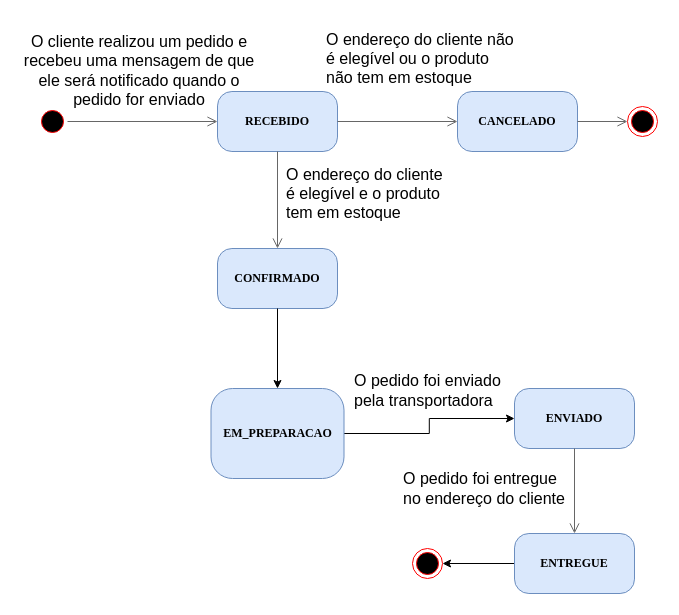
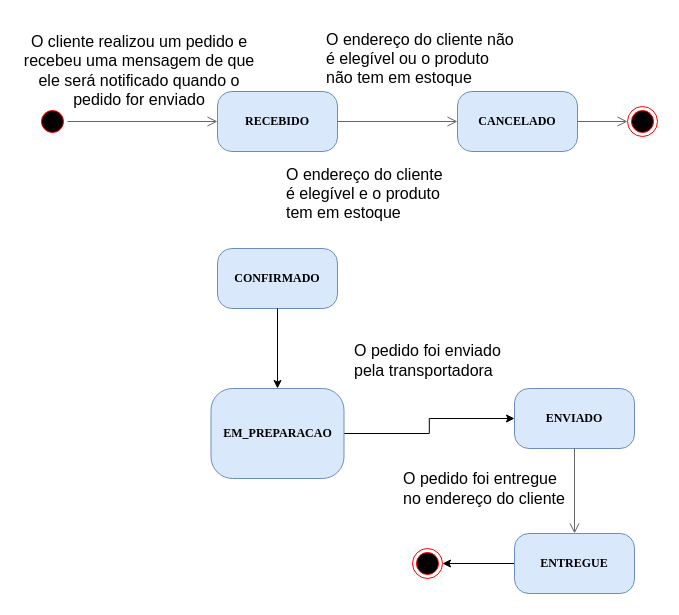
  <mxCell id="0" />
  <mxCell id="1" parent="0" />
  <mxCell id="2" value="&lt;div style=&quot;text-align: center;&quot;&gt;&lt;span style=&quot;background-color: initial;&quot;&gt;&lt;font style=&quot;font-size: 16px;&quot;&gt;O cliente realizou um pedido e recebeu uma mensagem de&amp;nbsp;&lt;/font&gt;&lt;/span&gt;&lt;span style=&quot;font-size: 16px; background-color: initial;&quot;&gt;que ele será notificado quando o pedido for enviado&lt;/span&gt;&lt;/div&gt;" style="text;html=1;strokeColor=none;fillColor=none;align=left;verticalAlign=middle;whiteSpace=wrap;rounded=0;" vertex="1" parent="1"><mxGeometry x="20" y="20" width="236" height="100" as="geometry" /></mxCell>
  <mxCell id="3" value="" style="ellipse;html=1;shape=startState;fillColor=#000000;strokeColor=#ff0000;rounded=1;shadow=0;comic=0;labelBackgroundColor=none;fontFamily=Verdana;fontSize=12;fontColor=#000000;align=center;direction=south;" vertex="1" parent="1"><mxGeometry x="37" y="106" width="30" height="30" as="geometry" /></mxCell>
  <mxCell id="4" value="&lt;b&gt;RECEBIDO&lt;/b&gt;" style="rounded=1;whiteSpace=wrap;html=1;arcSize=24;fillColor=#dae8fc;strokeColor=#6c8ebf;shadow=0;comic=0;labelBackgroundColor=none;fontFamily=Verdana;fontSize=12;align=center;" vertex="1" parent="1"><mxGeometry x="217" y="91" width="120" height="60" as="geometry" /></mxCell>
  <mxCell id="5" style="html=1;labelBackgroundColor=none;endArrow=open;endSize=8;fontFamily=Verdana;fontSize=12;align=left;strokeColor=#666666;fillColor=#f5f5f5;exitX=0.5;exitY=0;exitDx=0;exitDy=0;entryX=0;entryY=0.5;entryDx=0;entryDy=0;" edge="1" parent="1" source="3" target="4"><mxGeometry relative="1" as="geometry"><mxPoint x="27" y="41" as="sourcePoint" /><mxPoint x="277" y="41" as="targetPoint" /></mxGeometry></mxCell>
  <mxCell id="6" value="&lt;b&gt;CONFIRMADO&lt;/b&gt;" style="rounded=1;whiteSpace=wrap;html=1;arcSize=24;fillColor=#dae8fc;strokeColor=#6c8ebf;shadow=0;comic=0;labelBackgroundColor=none;fontFamily=Verdana;fontSize=12;align=center;" vertex="1" parent="1"><mxGeometry x="217" y="248" width="120" height="60" as="geometry" /></mxCell>
- <mxCell id="7" style="html=1;labelBackgroundColor=none;endArrow=open;endSize=8;fontFamily=Verdana;fontSize=12;align=left;strokeColor=#666666;fillColor=#f5f5f5;entryX=0.5;entryY=0;entryDx=0;entryDy=0;exitX=0.5;exitY=1;exitDx=0;exitDy=0;" edge="1" parent="1" source="4" target="6"><mxGeometry relative="1" as="geometry"><mxPoint x="298" y="151" as="sourcePoint" /><mxPoint x="317" y="131" as="targetPoint" /></mxGeometry></mxCell>
  <mxCell id="8" value="&lt;span style=&quot;font-size: 16px;&quot;&gt;O endereço do cliente é elegível e o produto tem em estoque&lt;/span&gt;" style="text;html=1;strokeColor=none;fillColor=none;align=left;verticalAlign=middle;whiteSpace=wrap;rounded=0;" vertex="1" parent="1"><mxGeometry x="284" y="163" width="160" height="60" as="geometry" /></mxCell>
  <mxCell id="9" value="&lt;b&gt;ENVIADO&lt;/b&gt;" style="rounded=1;whiteSpace=wrap;html=1;arcSize=24;fillColor=#dae8fc;strokeColor=#6c8ebf;shadow=0;comic=0;labelBackgroundColor=none;fontFamily=Verdana;fontSize=12;align=center;" vertex="1" parent="1"><mxGeometry x="514" y="388" width="120" height="60" as="geometry" /></mxCell>
  <mxCell id="10" style="edgeStyle=orthogonalEdgeStyle;rounded=0;orthogonalLoop=1;jettySize=auto;html=1;exitX=0;exitY=0.5;exitDx=0;exitDy=0;entryX=1;entryY=0.5;entryDx=0;entryDy=0;" edge="1" parent="1" source="11" target="23"><mxGeometry relative="1" as="geometry" /></mxCell>
  <mxCell id="11" value="&lt;b&gt;ENTREGUE&lt;/b&gt;" style="rounded=1;whiteSpace=wrap;html=1;arcSize=24;fillColor=#dae8fc;strokeColor=#6c8ebf;shadow=0;comic=0;labelBackgroundColor=none;fontFamily=Verdana;fontSize=12;align=center;" vertex="1" parent="1"><mxGeometry x="514" y="533" width="120" height="60" as="geometry" /></mxCell>
  <mxCell id="12" style="html=1;labelBackgroundColor=none;endArrow=open;endSize=8;fontFamily=Verdana;fontSize=12;align=left;strokeColor=#666666;fillColor=#f5f5f5;entryX=0.5;entryY=0;entryDx=0;entryDy=0;exitX=0.5;exitY=1;exitDx=0;exitDy=0;" edge="1" parent="1" source="9" target="11"><mxGeometry relative="1" as="geometry"><mxPoint x="672" y="438" as="sourcePoint" /><mxPoint x="812" y="211" as="targetPoint" /></mxGeometry></mxCell>
  <mxCell id="13" value="&lt;b&gt;CANCELADO&lt;/b&gt;" style="rounded=1;whiteSpace=wrap;html=1;arcSize=24;fillColor=#dae8fc;strokeColor=#6c8ebf;shadow=0;comic=0;labelBackgroundColor=none;fontFamily=Verdana;fontSize=12;align=center;" vertex="1" parent="1"><mxGeometry x="457" y="91" width="120" height="60" as="geometry" /></mxCell>
  <mxCell id="14" style="html=1;labelBackgroundColor=none;endArrow=open;endSize=8;fontFamily=Verdana;fontSize=12;align=left;strokeColor=#666666;fillColor=#f5f5f5;entryX=0;entryY=0.5;entryDx=0;entryDy=0;exitX=1;exitY=0.5;exitDx=0;exitDy=0;" edge="1" parent="1" source="4" target="13"><mxGeometry relative="1" as="geometry"><mxPoint x="677" y="231" as="sourcePoint" /><mxPoint x="797" y="231" as="targetPoint" /></mxGeometry></mxCell>
  <mxCell id="15" value="" style="ellipse;html=1;shape=endState;fillColor=#000000;strokeColor=#ff0000;" vertex="1" parent="1"><mxGeometry x="627" y="106" width="30" height="30" as="geometry" /></mxCell>
  <mxCell id="16" style="html=1;labelBackgroundColor=none;endArrow=open;endSize=8;fontFamily=Verdana;fontSize=12;align=left;strokeColor=#666666;fillColor=#f5f5f5;entryX=0;entryY=0.5;entryDx=0;entryDy=0;exitX=1;exitY=0.5;exitDx=0;exitDy=0;" edge="1" parent="1" source="13" target="15"><mxGeometry relative="1" as="geometry"><mxPoint x="677" y="361" as="sourcePoint" /><mxPoint x="777" y="361" as="targetPoint" /></mxGeometry></mxCell>
  <mxCell id="17" value="&lt;span style=&quot;font-size: 16px;&quot;&gt;O endereço do cliente não é elegível ou o produto não tem em estoque&lt;/span&gt;" style="text;html=1;strokeColor=none;fillColor=none;align=left;verticalAlign=middle;whiteSpace=wrap;rounded=0;" vertex="1" parent="1"><mxGeometry x="324" y="28" width="190" height="60" as="geometry" /></mxCell>
- <mxCell id="18" value="&lt;span style=&quot;font-size: 16px;&quot;&gt;O pedido foi enviado pela transportadora&lt;/span&gt;" style="text;html=1;strokeColor=none;fillColor=none;align=left;verticalAlign=middle;whiteSpace=wrap;rounded=0;" vertex="1" parent="1"><mxGeometry x="352" y="368" width="160" height="43" as="geometry" /></mxCell>
+ <mxCell id="18" value="&lt;span style=&quot;font-size: 16px;&quot;&gt;O pedido foi enviado pela transportadora&lt;/span&gt;" style="text;html=1;strokeColor=none;fillColor=none;align=left;verticalAlign=middle;whiteSpace=wrap;rounded=0;" vertex="1" parent="1"><mxGeometry x="352" y="338" width="160" height="43" as="geometry" /></mxCell>
  <mxCell id="19" value="&lt;span style=&quot;font-size: 16px;&quot;&gt;O pedido foi entregue no endereço do cliente&lt;/span&gt;" style="text;html=1;strokeColor=none;fillColor=none;align=left;verticalAlign=middle;whiteSpace=wrap;rounded=0;" vertex="1" parent="1"><mxGeometry x="401" y="458" width="170" height="60" as="geometry" /></mxCell>
  <mxCell id="20" value="" style="endArrow=classic;html=1;rounded=0;exitX=0.5;exitY=1;exitDx=0;exitDy=0;entryX=0.5;entryY=0;entryDx=0;entryDy=0;" edge="1" parent="1" source="6" target="22"><mxGeometry width="50" height="50" relative="1" as="geometry"><mxPoint x="147" y="428" as="sourcePoint" /><mxPoint x="197" y="378" as="targetPoint" /></mxGeometry></mxCell>
  <mxCell id="21" style="edgeStyle=orthogonalEdgeStyle;rounded=0;orthogonalLoop=1;jettySize=auto;html=1;exitX=1;exitY=0.5;exitDx=0;exitDy=0;entryX=0;entryY=0.5;entryDx=0;entryDy=0;" edge="1" parent="1" source="22" target="9"><mxGeometry relative="1" as="geometry" /></mxCell>
  <mxCell id="22" value="&lt;b&gt;EM_PREPARACAO&lt;/b&gt;" style="rounded=1;whiteSpace=wrap;html=1;arcSize=24;fillColor=#dae8fc;strokeColor=#6c8ebf;shadow=0;comic=0;labelBackgroundColor=none;fontFamily=Verdana;fontSize=12;align=center;" vertex="1" parent="1"><mxGeometry x="210.5" y="388" width="133" height="90" as="geometry" /></mxCell>
  <mxCell id="23" value="" style="ellipse;html=1;shape=endState;fillColor=#000000;strokeColor=#ff0000;" vertex="1" parent="1"><mxGeometry x="412" y="548" width="30" height="30" as="geometry" /></mxCell>
